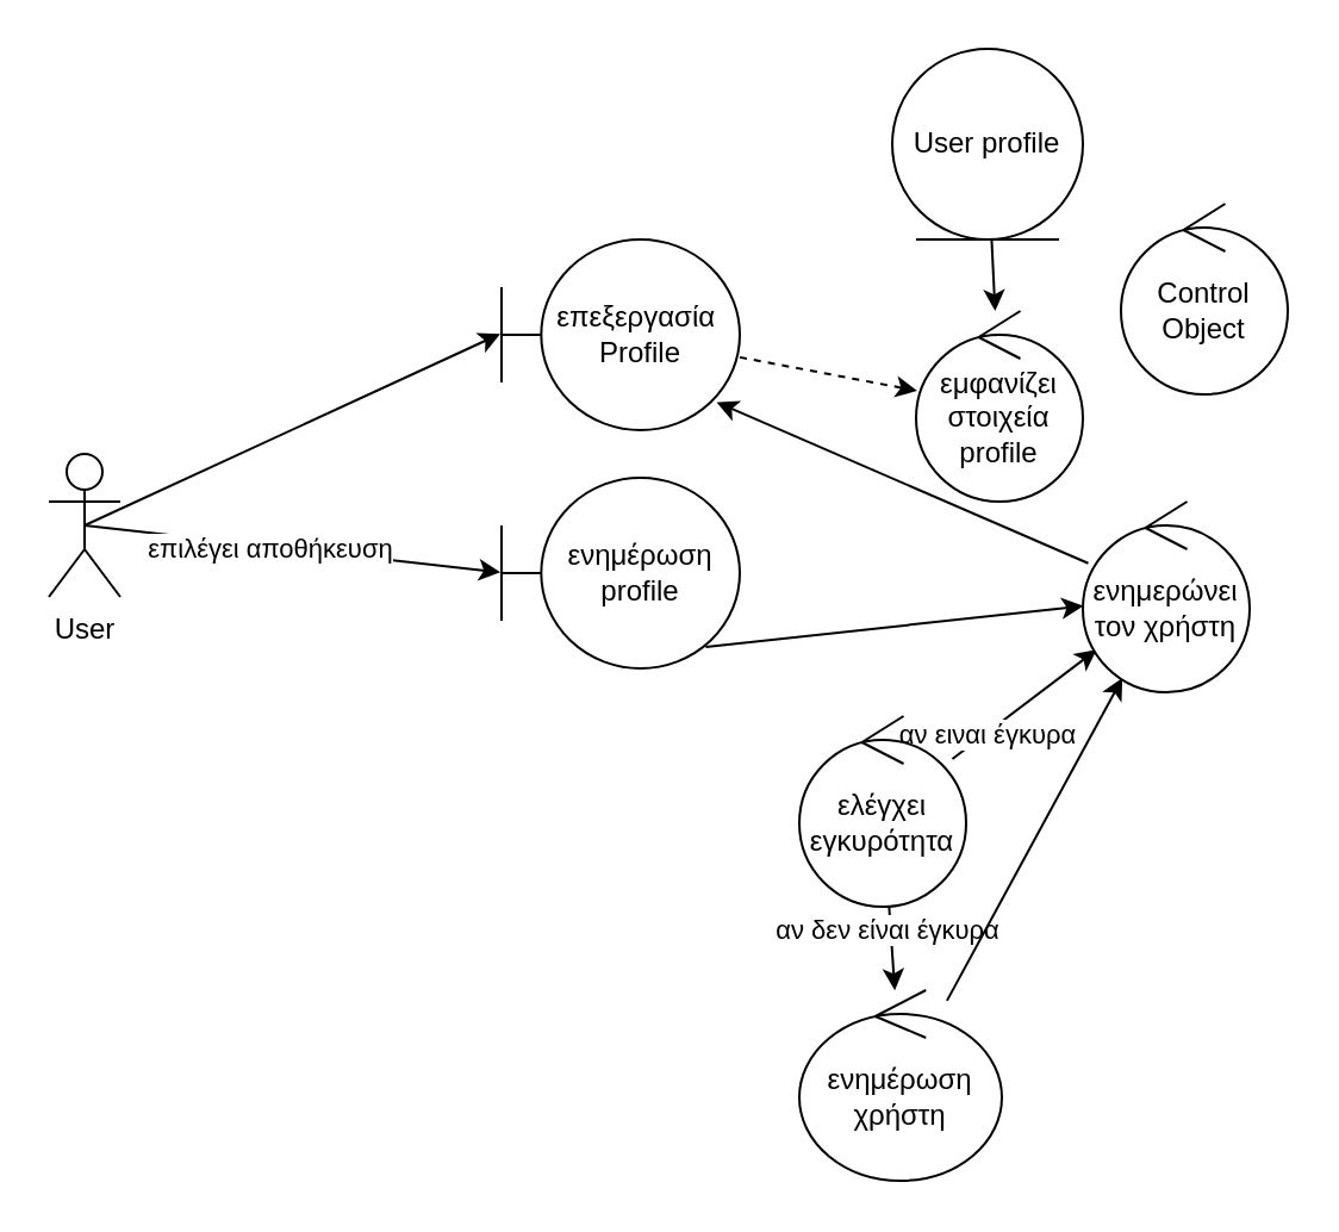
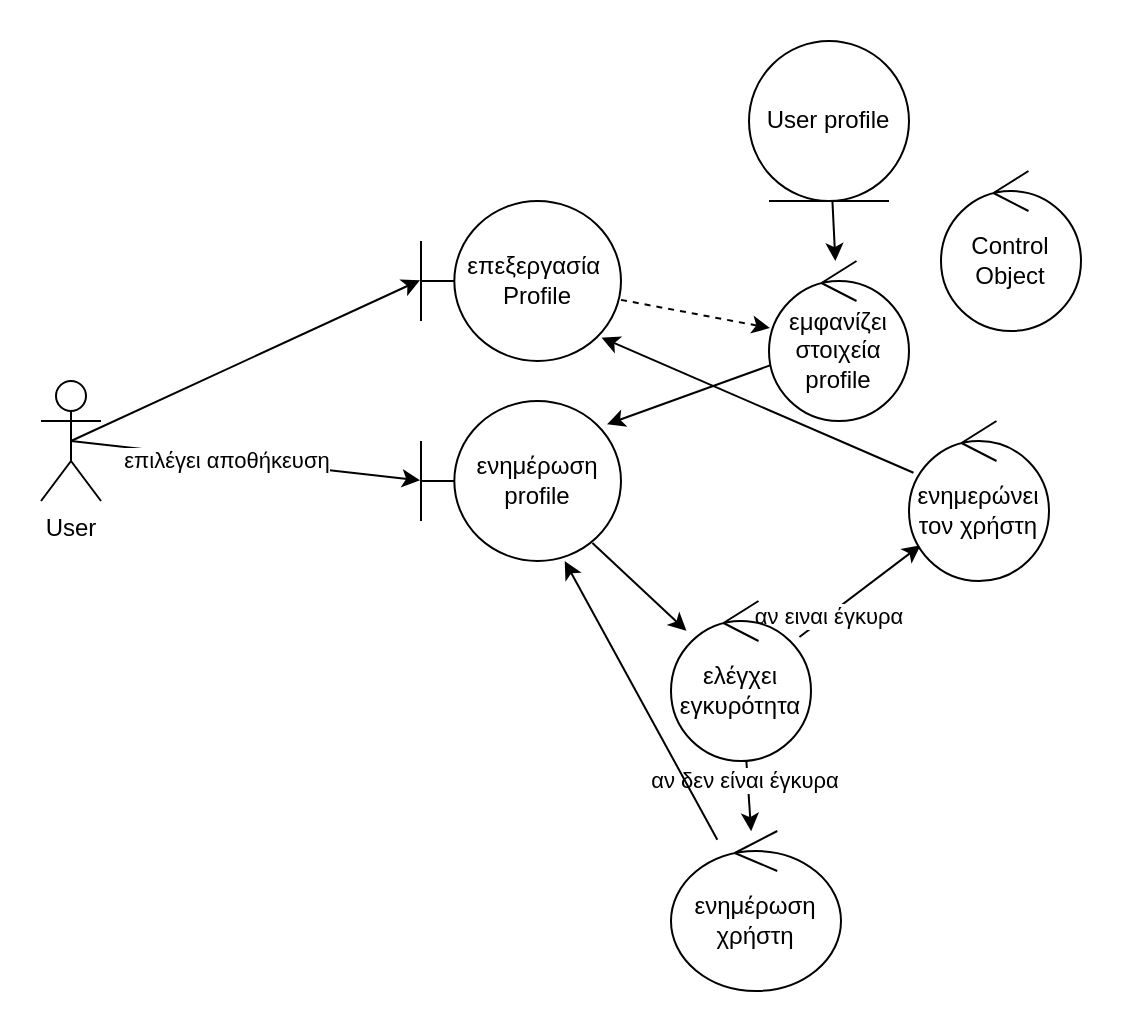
  <mxCell id="0" />
  <mxCell id="1" parent="0" />
  <mxCell id="2" value="User" style="shape=umlActor;verticalLabelPosition=bottom;verticalAlign=top;html=1;outlineConnect=0;" vertex="1" parent="1"><mxGeometry x="20" y="190" width="30" height="60" as="geometry" /></mxCell>
  <mxCell id="3" value="" style="edgeStyle=none;rounded=0;orthogonalLoop=1;jettySize=auto;html=1;dashed=1;" edge="1" parent="1" source="4" target="6"><mxGeometry relative="1" as="geometry" /></mxCell>
  <mxCell id="4" value="επεξεργασία&amp;nbsp;&lt;div&gt;Profile&lt;/div&gt;" style="shape=umlBoundary;whiteSpace=wrap;html=1;" vertex="1" parent="1"><mxGeometry x="210" y="100" width="100" height="80" as="geometry" /></mxCell>
+ <mxCell id="5" value="" style="edgeStyle=none;rounded=0;orthogonalLoop=1;jettySize=auto;html=1;entryX=0.93;entryY=0.146;entryDx=0;entryDy=0;entryPerimeter=0;" edge="1" parent="1" source="6" target="11"><mxGeometry relative="1" as="geometry" /></mxCell>
  <mxCell id="6" value="εμφανίζει&lt;div&gt;στοιχεία profile&lt;/div&gt;" style="ellipse;shape=umlControl;whiteSpace=wrap;html=1;" vertex="1" parent="1"><mxGeometry x="384" y="130" width="70" height="80" as="geometry" /></mxCell>
  <mxCell id="7" value="" style="edgeStyle=none;rounded=0;orthogonalLoop=1;jettySize=auto;html=1;" edge="1" parent="1" source="8" target="6"><mxGeometry relative="1" as="geometry" /></mxCell>
  <mxCell id="8" value="User profile" style="ellipse;shape=umlEntity;whiteSpace=wrap;html=1;" vertex="1" parent="1"><mxGeometry x="374" y="20" width="80" height="80" as="geometry" /></mxCell>
  <mxCell id="9" style="edgeStyle=none;rounded=0;orthogonalLoop=1;jettySize=auto;html=1;exitX=0.5;exitY=0.5;exitDx=0;exitDy=0;exitPerimeter=0;entryX=-0.005;entryY=0.495;entryDx=0;entryDy=0;entryPerimeter=0;" edge="1" parent="1" source="2" target="4"><mxGeometry relative="1" as="geometry" /></mxCell>
- <mxCell id="10" value="" style="edgeStyle=none;rounded=0;orthogonalLoop=1;jettySize=auto;html=1;exitX=0.857;exitY=0.888;exitDx=0;exitDy=0;exitPerimeter=0;" edge="1" parent="1" source="11" target="21"><mxGeometry relative="1" as="geometry" /></mxCell>
+ <mxCell id="10" value="" style="edgeStyle=none;rounded=0;orthogonalLoop=1;jettySize=auto;html=1;exitX=0.857;exitY=0.888;exitDx=0;exitDy=0;exitPerimeter=0;" edge="1" parent="1" source="11" target="18"><mxGeometry relative="1" as="geometry" /></mxCell>
  <mxCell id="11" value="ενημέρωση profile" style="shape=umlBoundary;whiteSpace=wrap;html=1;" vertex="1" parent="1"><mxGeometry x="210" y="200" width="100" height="80" as="geometry" /></mxCell>
  <mxCell id="12" style="edgeStyle=none;rounded=0;orthogonalLoop=1;jettySize=auto;html=1;exitX=0.5;exitY=0.5;exitDx=0;exitDy=0;exitPerimeter=0;entryX=-0.005;entryY=0.496;entryDx=0;entryDy=0;entryPerimeter=0;" edge="1" parent="1" source="2" target="11"><mxGeometry relative="1" as="geometry" /></mxCell>
  <mxCell id="13" value="επιλέγει αποθήκευση" style="edgeLabel;html=1;align=center;verticalAlign=middle;resizable=0;points=[];" vertex="1" connectable="0" parent="12"><mxGeometry x="-0.112" y="-1" relative="1" as="geometry"><mxPoint as="offset" /></mxGeometry></mxCell>
  <mxCell id="14" style="edgeStyle=none;rounded=0;orthogonalLoop=1;jettySize=auto;html=1;" edge="1" parent="1" source="18" target="21"><mxGeometry relative="1" as="geometry"><mxPoint x="440" y="280" as="targetPoint" /></mxGeometry></mxCell>
  <mxCell id="15" value="αν ειναι έγκυρα" style="edgeLabel;html=1;align=center;verticalAlign=middle;resizable=0;points=[];" vertex="1" connectable="0" parent="14"><mxGeometry x="-0.526" relative="1" as="geometry"><mxPoint as="offset" /></mxGeometry></mxCell>
  <mxCell id="16" style="edgeStyle=none;rounded=0;orthogonalLoop=1;jettySize=auto;html=1;" edge="1" parent="1" source="18" target="20"><mxGeometry relative="1" as="geometry"><mxPoint x="250" y="350" as="targetPoint" /></mxGeometry></mxCell>
  <mxCell id="17" value="αν δεν είναι έγκυρα" style="edgeLabel;html=1;align=center;verticalAlign=middle;resizable=0;points=[];" vertex="1" connectable="0" parent="16"><mxGeometry x="-0.486" y="-2" relative="1" as="geometry"><mxPoint as="offset" /></mxGeometry></mxCell>
  <mxCell id="18" value="ελέγχει εγκυρότητα" style="ellipse;shape=umlControl;whiteSpace=wrap;html=1;" vertex="1" parent="1"><mxGeometry x="335" y="300" width="70" height="80" as="geometry" /></mxCell>
- <mxCell id="19" style="edgeStyle=none;rounded=0;orthogonalLoop=1;jettySize=auto;html=1;" edge="1" parent="1" source="20" target="21"><mxGeometry relative="1" as="geometry" /></mxCell>
+ <mxCell id="19" style="edgeStyle=none;rounded=0;orthogonalLoop=1;jettySize=auto;html=1;" edge="1" parent="1" source="20" target="11"><mxGeometry relative="1" as="geometry" /></mxCell>
  <mxCell id="20" value="ενημέρωση χρήστη" style="ellipse;shape=umlControl;whiteSpace=wrap;html=1;" vertex="1" parent="1"><mxGeometry x="335" y="415" width="85" height="80" as="geometry" /></mxCell>
  <mxCell id="21" value="ενημερώνει τον χρήστη" style="ellipse;shape=umlControl;whiteSpace=wrap;html=1;" vertex="1" parent="1"><mxGeometry x="454" y="210" width="70" height="80" as="geometry" /></mxCell>
  <mxCell id="22" style="edgeStyle=none;rounded=0;orthogonalLoop=1;jettySize=auto;html=1;entryX=0.903;entryY=0.854;entryDx=0;entryDy=0;entryPerimeter=0;" edge="1" parent="1" source="21" target="4"><mxGeometry relative="1" as="geometry" /></mxCell>
  <mxCell id="23" value="Control Object" style="ellipse;shape=umlControl;whiteSpace=wrap;html=1;" vertex="1" parent="1"><mxGeometry x="470" y="85" width="70" height="80" as="geometry" /></mxCell>
